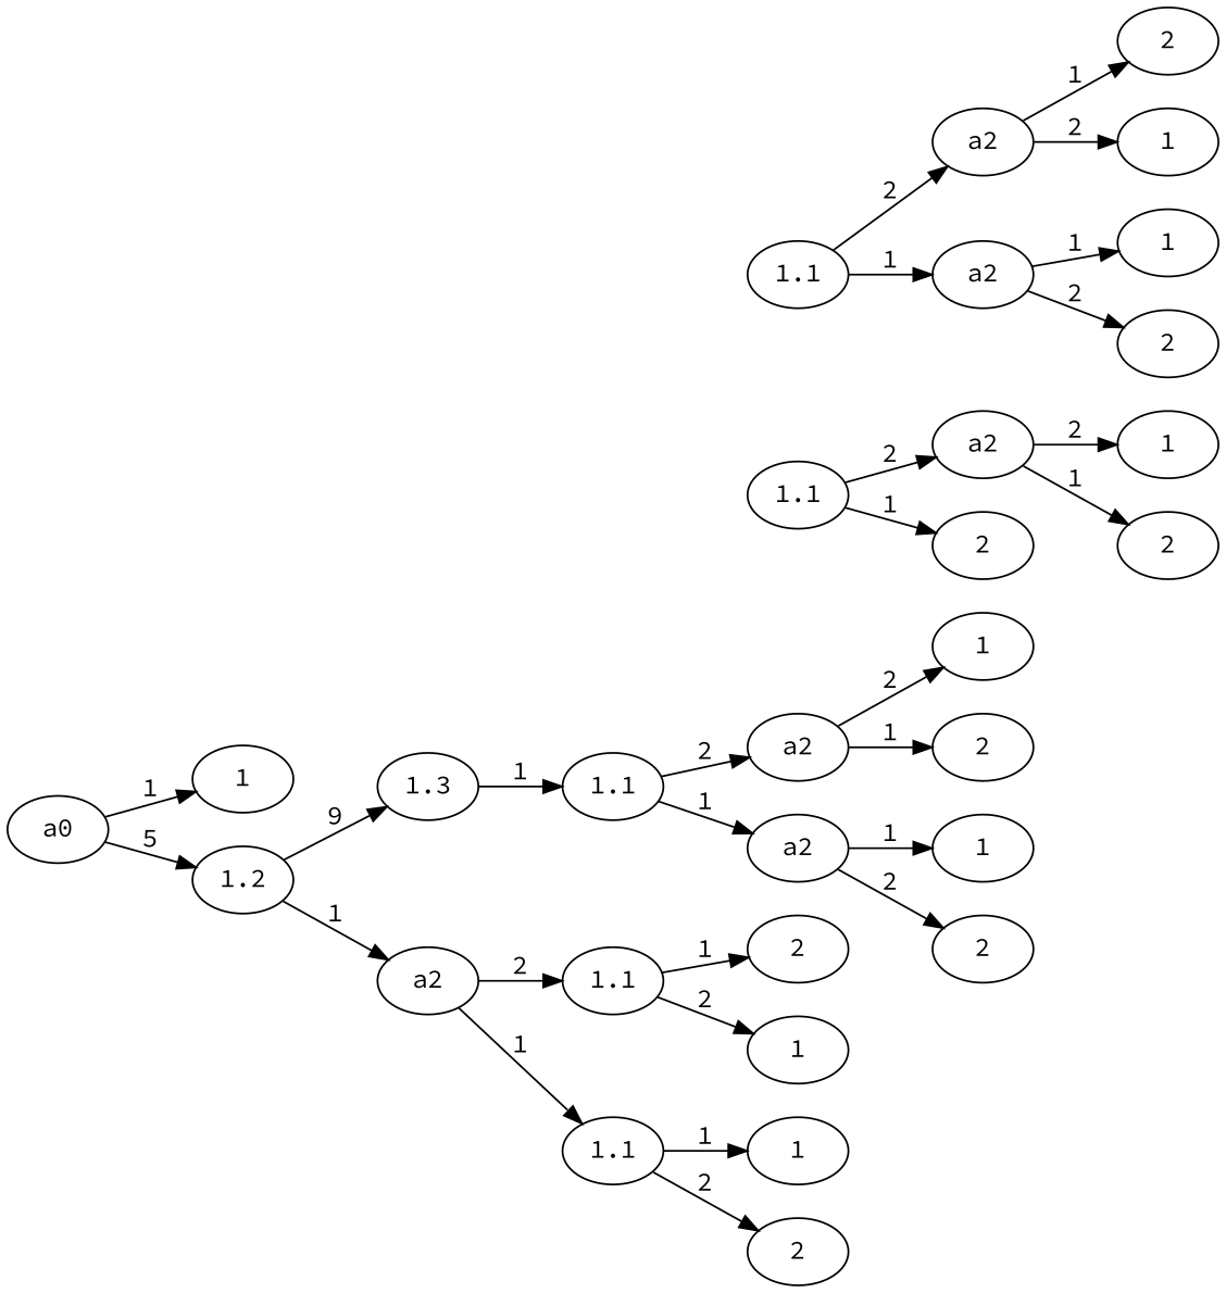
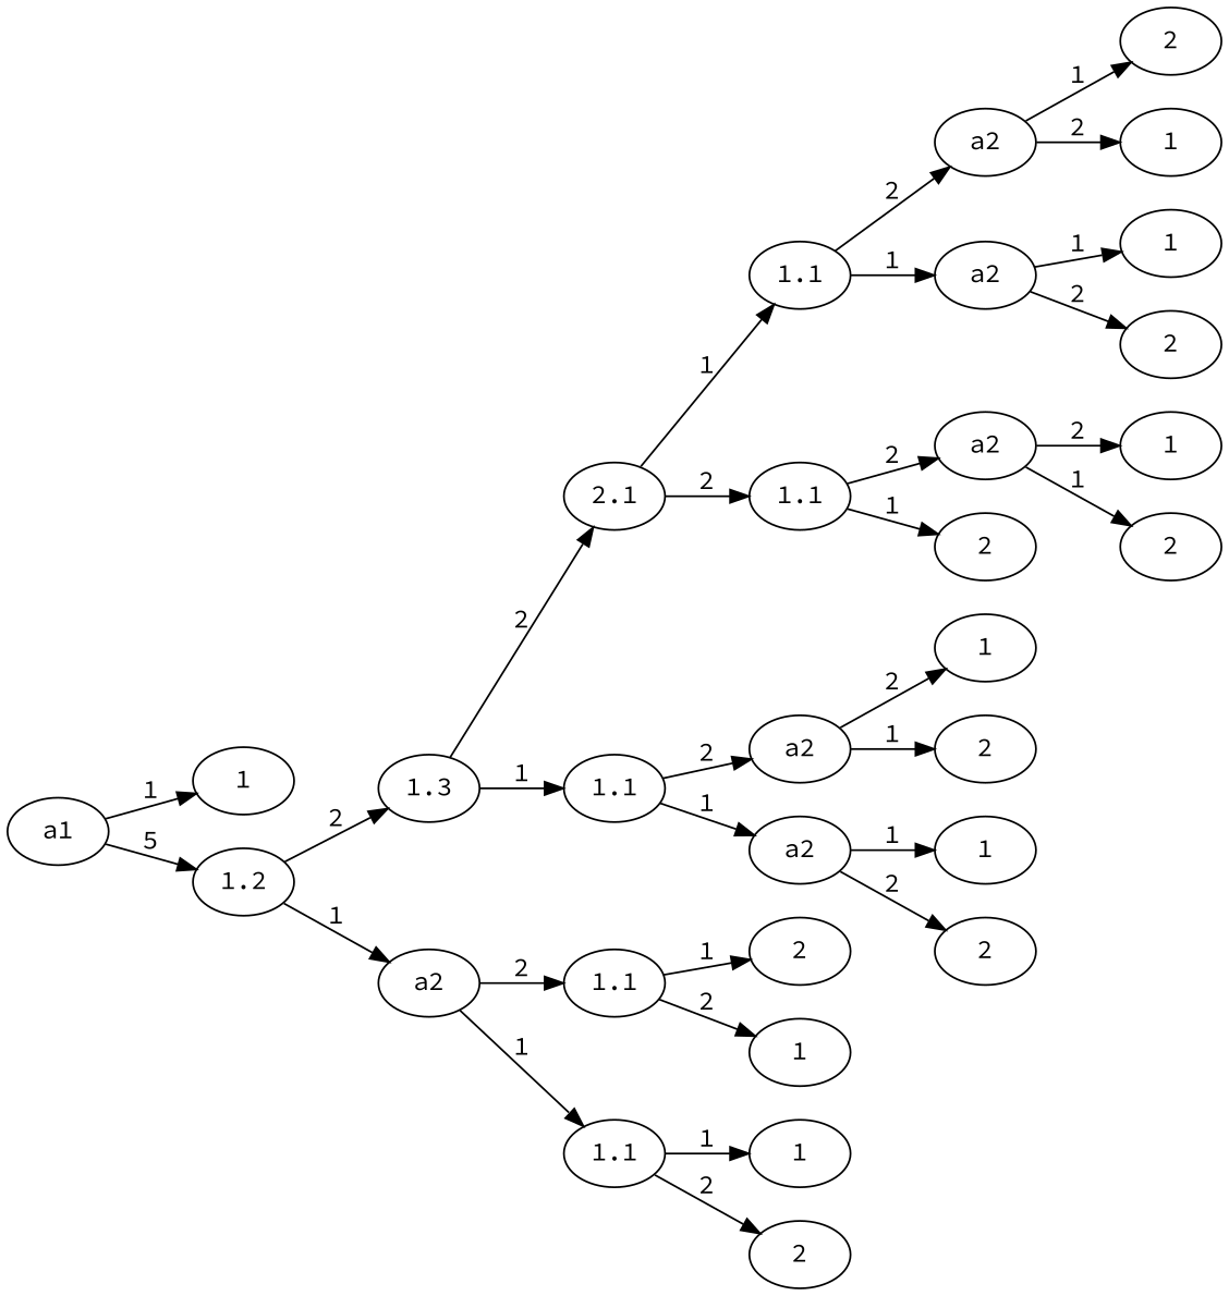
  digraph {
    fontname="Source Code Pro"
    rankdir=LR
    node [fontname="Source Code Pro"]
    edge [fontname="Source Code Pro"]
-   n1 [label=a0]
+   n1 [label=a1]
    n2 [label=1]
    n3 [label=1.2]
    n4 [label=1.3]
    n5 [label=a2]
+   n6 [label=2.1]
    n7 [label=1.1]
    n8 [label=1.1]
    n9 [label=1.1]
    n10 [label=1.1]
    n11 [label=1.1]
    n12 [label=a2]
    n13 [label=a2]
    n14 [label=a2]
    n15 [label=a2]
    n16 [label=a2]
    n17 [label=2]
    n18 [label=2]
    n19 [label=1]
    n20 [label=1]
    n21 [label=2]
    n22 [label=1]
    n23 [label=2]
    n24 [label=1]
    n25 [label=2]
    n26 [label=1]
    n27 [label=2]
    n28 [label=2]
    n29 [label=1]
    n30 [label=1]
    n31 [label=2]
    n1 -> n2 [label=1]
    n1 -> n3 [label=5]
-   n3 -> n4 [label=9]
+   n3 -> n4 [label=2]
    n3 -> n5 [label=1]
+   n4 -> n6 [label=2]
    n4 -> n7 [label=1]
    n5 -> n8 [label=2]
    n5 -> n9 [label=1]
+   n6 -> n10 [label=1]
+   n6 -> n11 [label=2]
    n7 -> n12 [label=2]
    n7 -> n13 [label=1]
    n8 -> n28 [label=1]
    n8 -> n29 [label=2]
    n9 -> n30 [label=1]
    n9 -> n31 [label=2]
    n10 -> n14 [label=2]
    n10 -> n15 [label=1]
    n11 -> n16 [label=2]
    n11 -> n17 [label=1]
    n12 -> n24 [label=2]
    n12 -> n25 [label=1]
    n13 -> n26 [label=1]
    n13 -> n27 [label=2]
    n14 -> n18 [label=1]
    n14 -> n19 [label=2]
    n15 -> n20 [label=1]
    n15 -> n21 [label=2]
    n16 -> n22 [label=2]
    n16 -> n23 [label=1]
  }
